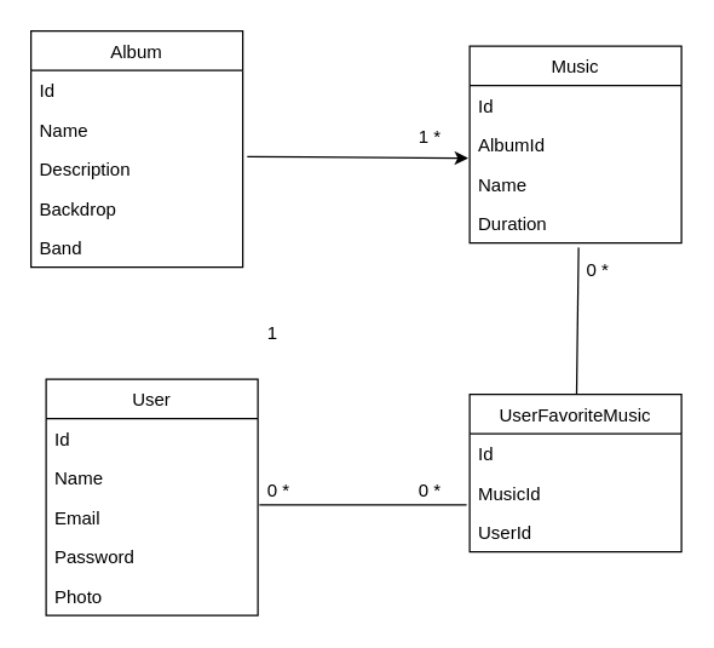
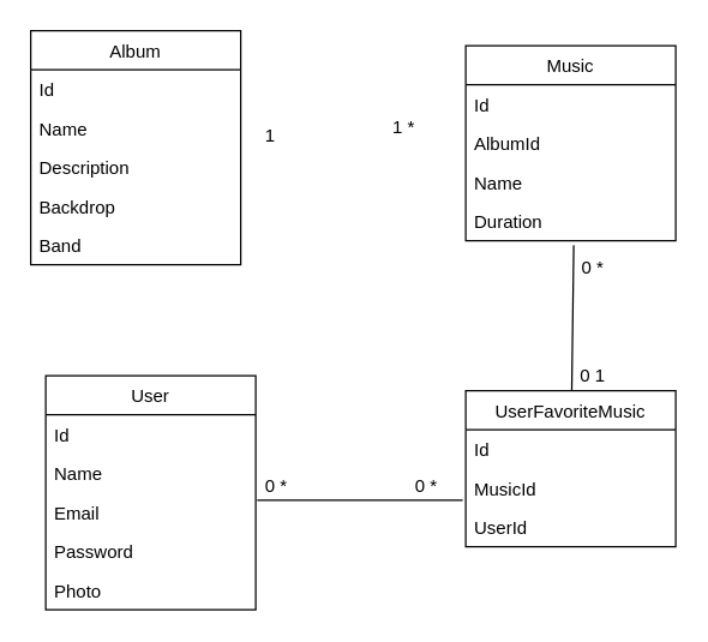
  <mxCell id="0" />
  <mxCell id="1" parent="0" />
  <mxCell id="2" value="Album" style="swimlane;fontStyle=0;childLayout=stackLayout;horizontal=1;startSize=26;fillColor=none;horizontalStack=0;resizeParent=1;resizeParentMax=0;resizeLast=0;collapsible=1;marginBottom=0;" vertex="1" parent="1"><mxGeometry x="20" y="20" width="140" height="156" as="geometry" /></mxCell>
  <mxCell id="3" value="Id" style="text;strokeColor=none;fillColor=none;align=left;verticalAlign=top;spacingLeft=4;spacingRight=4;overflow=hidden;rotatable=0;points=[[0,0.5],[1,0.5]];portConstraint=eastwest;" vertex="1" parent="2"><mxGeometry y="26" width="140" height="26" as="geometry" /></mxCell>
  <mxCell id="4" value="Name" style="text;strokeColor=none;fillColor=none;align=left;verticalAlign=top;spacingLeft=4;spacingRight=4;overflow=hidden;rotatable=0;points=[[0,0.5],[1,0.5]];portConstraint=eastwest;" vertex="1" parent="2"><mxGeometry y="52" width="140" height="26" as="geometry" /></mxCell>
  <mxCell id="5" value="Description" style="text;strokeColor=none;fillColor=none;align=left;verticalAlign=top;spacingLeft=4;spacingRight=4;overflow=hidden;rotatable=0;points=[[0,0.5],[1,0.5]];portConstraint=eastwest;" vertex="1" parent="2"><mxGeometry y="78" width="140" height="26" as="geometry" /></mxCell>
  <mxCell id="6" value="Backdrop" style="text;strokeColor=none;fillColor=none;align=left;verticalAlign=top;spacingLeft=4;spacingRight=4;overflow=hidden;rotatable=0;points=[[0,0.5],[1,0.5]];portConstraint=eastwest;" vertex="1" parent="2"><mxGeometry y="104" width="140" height="26" as="geometry" /></mxCell>
  <mxCell id="7" value="Band" style="text;strokeColor=none;fillColor=none;align=left;verticalAlign=top;spacingLeft=4;spacingRight=4;overflow=hidden;rotatable=0;points=[[0,0.5],[1,0.5]];portConstraint=eastwest;" vertex="1" parent="2"><mxGeometry y="130" width="140" height="26" as="geometry" /></mxCell>
  <mxCell id="8" value="Music" style="swimlane;fontStyle=0;childLayout=stackLayout;horizontal=1;startSize=26;fillColor=none;horizontalStack=0;resizeParent=1;resizeParentMax=0;resizeLast=0;collapsible=1;marginBottom=0;" vertex="1" parent="1"><mxGeometry x="310" y="30" width="140" height="130" as="geometry" /></mxCell>
  <mxCell id="9" value="Id&#10;" style="text;strokeColor=none;fillColor=none;align=left;verticalAlign=top;spacingLeft=4;spacingRight=4;overflow=hidden;rotatable=0;points=[[0,0.5],[1,0.5]];portConstraint=eastwest;" vertex="1" parent="8"><mxGeometry y="26" width="140" height="26" as="geometry" /></mxCell>
  <mxCell id="10" value="AlbumId&#10;" style="text;strokeColor=none;fillColor=none;align=left;verticalAlign=top;spacingLeft=4;spacingRight=4;overflow=hidden;rotatable=0;points=[[0,0.5],[1,0.5]];portConstraint=eastwest;" vertex="1" parent="8"><mxGeometry y="52" width="140" height="26" as="geometry" /></mxCell>
  <mxCell id="11" value="Name&#10;" style="text;strokeColor=none;fillColor=none;align=left;verticalAlign=top;spacingLeft=4;spacingRight=4;overflow=hidden;rotatable=0;points=[[0,0.5],[1,0.5]];portConstraint=eastwest;" vertex="1" parent="8"><mxGeometry y="78" width="140" height="26" as="geometry" /></mxCell>
  <mxCell id="12" value="Duration" style="text;strokeColor=none;fillColor=none;align=left;verticalAlign=top;spacingLeft=4;spacingRight=4;overflow=hidden;rotatable=0;points=[[0,0.5],[1,0.5]];portConstraint=eastwest;" vertex="1" parent="8"><mxGeometry y="104" width="140" height="26" as="geometry" /></mxCell>
- <mxCell id="13" value="" style="endArrow=classic;html=1;exitX=1.021;exitY=0.192;exitDx=0;exitDy=0;exitPerimeter=0;entryX=-0.007;entryY=0.846;entryDx=0;entryDy=0;entryPerimeter=0;" edge="1" parent="1" source="5" target="10"><mxGeometry width="50" height="50" relative="1" as="geometry"><mxPoint x="260" y="210" as="sourcePoint" /><mxPoint x="310" y="160" as="targetPoint" /></mxGeometry></mxCell>
- <mxCell id="14" value="1" style="text;html=1;strokeColor=none;fillColor=none;align=center;verticalAlign=middle;whiteSpace=wrap;rounded=0;" vertex="1" parent="1"><mxGeometry x="160" y="210" width="40" height="20" as="geometry" /></mxCell>
- <mxCell id="15" value="1 *" style="text;html=1;strokeColor=none;fillColor=none;align=center;verticalAlign=middle;whiteSpace=wrap;rounded=0;" vertex="1" parent="1"><mxGeometry x="264" y="80" width="40" height="20" as="geometry" /></mxCell>
+ <mxCell id="14" value="1" style="text;html=1;strokeColor=none;fillColor=none;align=center;verticalAlign=middle;whiteSpace=wrap;rounded=0;" vertex="1" parent="1"><mxGeometry x="160" y="80" width="40" height="20" as="geometry" /></mxCell>
+ <mxCell id="15" value="1 *" style="text;html=1;strokeColor=none;fillColor=none;align=center;verticalAlign=middle;whiteSpace=wrap;rounded=0;" vertex="1" parent="1"><mxGeometry x="249" y="75" width="40" height="20" as="geometry" /></mxCell>
  <mxCell id="16" value="User" style="swimlane;fontStyle=0;childLayout=stackLayout;horizontal=1;startSize=26;fillColor=none;horizontalStack=0;resizeParent=1;resizeParentMax=0;resizeLast=0;collapsible=1;marginBottom=0;" vertex="1" parent="1"><mxGeometry x="30" y="250" width="140" height="156" as="geometry" /></mxCell>
  <mxCell id="17" value="Id" style="text;strokeColor=none;fillColor=none;align=left;verticalAlign=top;spacingLeft=4;spacingRight=4;overflow=hidden;rotatable=0;points=[[0,0.5],[1,0.5]];portConstraint=eastwest;" vertex="1" parent="16"><mxGeometry y="26" width="140" height="26" as="geometry" /></mxCell>
  <mxCell id="18" value="Name" style="text;strokeColor=none;fillColor=none;align=left;verticalAlign=top;spacingLeft=4;spacingRight=4;overflow=hidden;rotatable=0;points=[[0,0.5],[1,0.5]];portConstraint=eastwest;" vertex="1" parent="16"><mxGeometry y="52" width="140" height="26" as="geometry" /></mxCell>
  <mxCell id="19" value="Email" style="text;strokeColor=none;fillColor=none;align=left;verticalAlign=top;spacingLeft=4;spacingRight=4;overflow=hidden;rotatable=0;points=[[0,0.5],[1,0.5]];portConstraint=eastwest;" vertex="1" parent="16"><mxGeometry y="78" width="140" height="26" as="geometry" /></mxCell>
  <mxCell id="20" value="Password" style="text;strokeColor=none;fillColor=none;align=left;verticalAlign=top;spacingLeft=4;spacingRight=4;overflow=hidden;rotatable=0;points=[[0,0.5],[1,0.5]];portConstraint=eastwest;" vertex="1" parent="16"><mxGeometry y="104" width="140" height="26" as="geometry" /></mxCell>
  <mxCell id="21" value="Photo" style="text;strokeColor=none;fillColor=none;align=left;verticalAlign=top;spacingLeft=4;spacingRight=4;overflow=hidden;rotatable=0;points=[[0,0.5],[1,0.5]];portConstraint=eastwest;" vertex="1" parent="16"><mxGeometry y="130" width="140" height="26" as="geometry" /></mxCell>
  <mxCell id="22" value="UserFavoriteMusic" style="swimlane;fontStyle=0;childLayout=stackLayout;horizontal=1;startSize=26;fillColor=none;horizontalStack=0;resizeParent=1;resizeParentMax=0;resizeLast=0;collapsible=1;marginBottom=0;" vertex="1" parent="1"><mxGeometry x="310" y="260" width="140" height="104" as="geometry" /></mxCell>
  <mxCell id="23" value="Id" style="text;strokeColor=none;fillColor=none;align=left;verticalAlign=top;spacingLeft=4;spacingRight=4;overflow=hidden;rotatable=0;points=[[0,0.5],[1,0.5]];portConstraint=eastwest;" vertex="1" parent="22"><mxGeometry y="26" width="140" height="26" as="geometry" /></mxCell>
  <mxCell id="24" value="MusicId" style="text;strokeColor=none;fillColor=none;align=left;verticalAlign=top;spacingLeft=4;spacingRight=4;overflow=hidden;rotatable=0;points=[[0,0.5],[1,0.5]];portConstraint=eastwest;" vertex="1" parent="22"><mxGeometry y="52" width="140" height="26" as="geometry" /></mxCell>
  <mxCell id="25" value="UserId" style="text;strokeColor=none;fillColor=none;align=left;verticalAlign=top;spacingLeft=4;spacingRight=4;overflow=hidden;rotatable=0;points=[[0,0.5],[1,0.5]];portConstraint=eastwest;" vertex="1" parent="22"><mxGeometry y="78" width="140" height="26" as="geometry" /></mxCell>
  <mxCell id="26" value="" style="endArrow=none;html=1;entryX=0.007;entryY=0.808;entryDx=0;entryDy=0;entryPerimeter=0;" edge="1" parent="1"><mxGeometry width="50" height="50" relative="1" as="geometry"><mxPoint x="171" y="333" as="sourcePoint" /><mxPoint x="307.98" y="333.008" as="targetPoint" /></mxGeometry></mxCell>
  <mxCell id="27" value="" style="endArrow=none;html=1;" edge="1" parent="1" target="22"><mxGeometry width="50" height="50" relative="1" as="geometry"><mxPoint x="382" y="163" as="sourcePoint" /><mxPoint x="310" y="341" as="targetPoint" /></mxGeometry></mxCell>
  <mxCell id="28" value="0 *" style="text;html=1;strokeColor=none;fillColor=none;align=center;verticalAlign=middle;whiteSpace=wrap;rounded=0;" vertex="1" parent="1"><mxGeometry x="375" y="168" width="40" height="20" as="geometry" /></mxCell>
+ <mxCell id="29" value="0 1" style="text;html=1;strokeColor=none;fillColor=none;align=center;verticalAlign=middle;whiteSpace=wrap;rounded=0;" vertex="1" parent="1"><mxGeometry x="375" y="240" width="40" height="20" as="geometry" /></mxCell>
  <mxCell id="30" value="0 *" style="text;html=1;strokeColor=none;fillColor=none;align=center;verticalAlign=middle;whiteSpace=wrap;rounded=0;" vertex="1" parent="1"><mxGeometry x="164" y="314" width="40" height="20" as="geometry" /></mxCell>
  <mxCell id="31" value="0 *" style="text;html=1;strokeColor=none;fillColor=none;align=center;verticalAlign=middle;whiteSpace=wrap;rounded=0;" vertex="1" parent="1"><mxGeometry x="264" y="314" width="40" height="20" as="geometry" /></mxCell>
